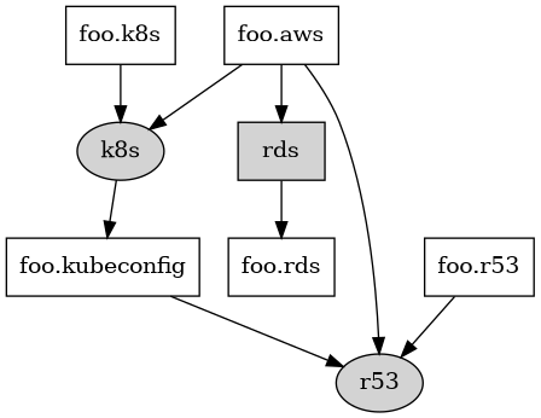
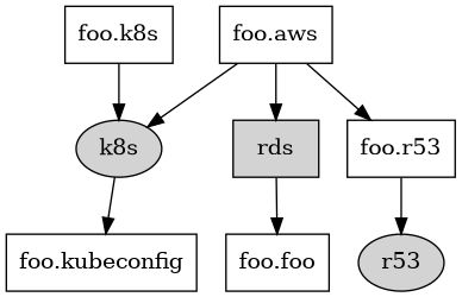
  digraph {
    node [shape=box]
    k8s [style=filled shape=""]
    "foo.k8s"
    "foo.kubeconfig"
    "foo.aws"
    rds [style=filled]
    r53 [style=filled shape=""]
-   "foo.rds"
+   "foo.rds" [label="foo.foo"]
    "foo.r53"
    k8s -> "foo.kubeconfig"
    "foo.k8s" -> k8s
-   "foo.kubeconfig" -> r53
    "foo.aws" -> k8s
    "foo.aws" -> rds
-   "foo.aws" -> r53
+   "foo.aws" -> "foo.r53"
    rds -> "foo.rds"
    "foo.r53" -> r53
  }
